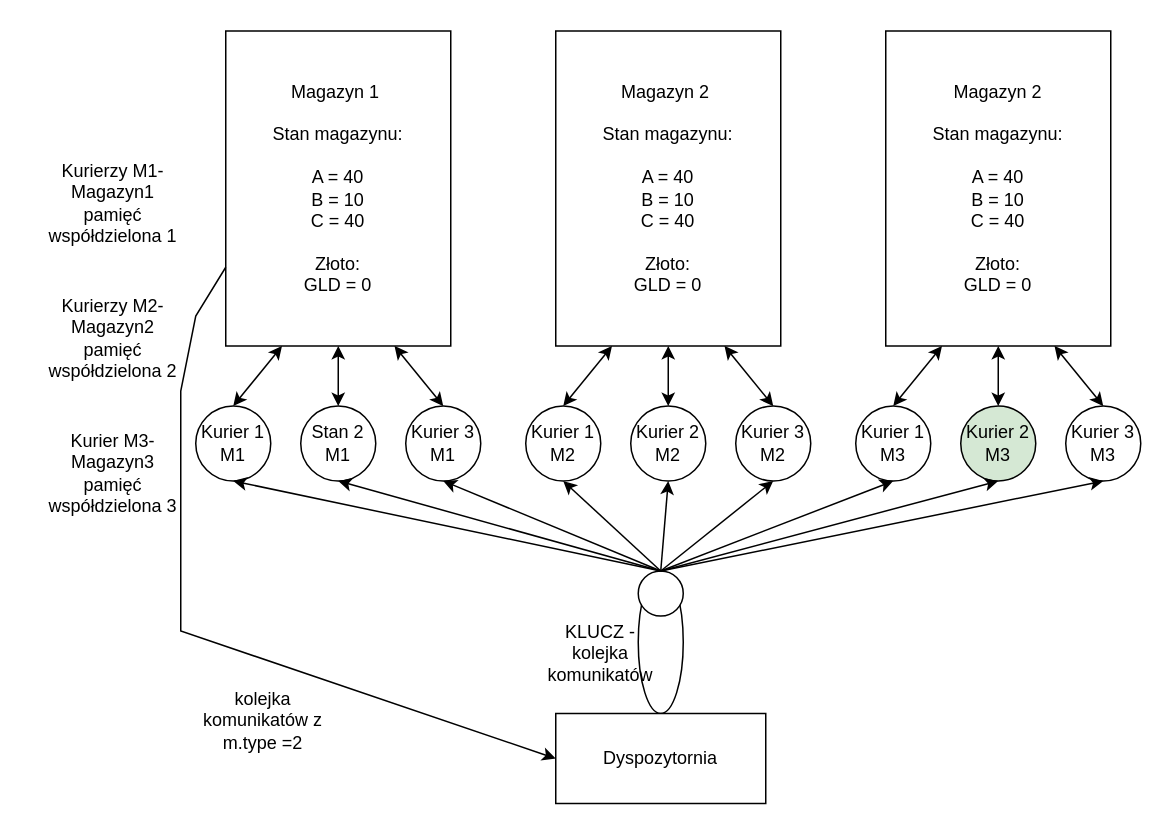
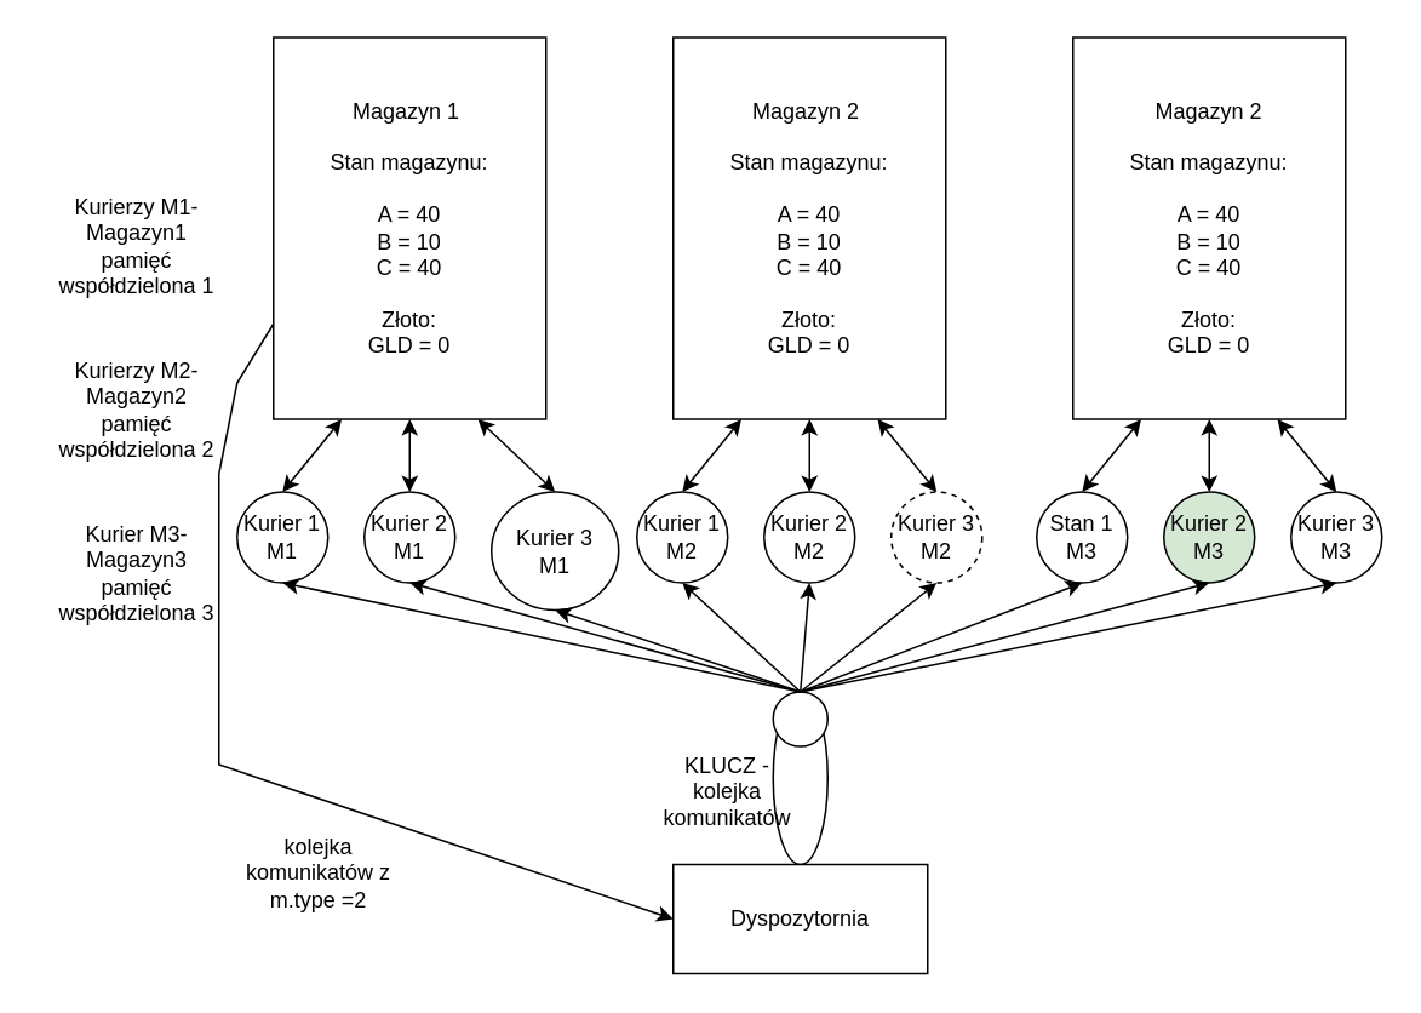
  <mxCell id="0" />
  <mxCell id="1" parent="0" />
  <mxCell id="2" value="" style="ellipse;whiteSpace=wrap;html=1;" vertex="1" parent="1"><mxGeometry x="425" y="380" width="30" height="95" as="geometry" /></mxCell>
  <mxCell id="3" value="Magazyn 1&amp;nbsp;&lt;br&gt;&lt;br&gt;Stan magazynu:&lt;br&gt;&lt;br&gt;A = 40&lt;br&gt;B = 10&lt;br&gt;C = 40&lt;br&gt;&lt;br&gt;Złoto:&lt;br&gt;GLD = 0" style="rounded=0;whiteSpace=wrap;html=1;" vertex="1" parent="1"><mxGeometry x="150" y="20" width="150" height="210" as="geometry" /></mxCell>
  <mxCell id="4" value="Magazyn 2&amp;nbsp;&lt;br&gt;&lt;br&gt;Stan magazynu:&lt;br&gt;&lt;br&gt;A = 40&lt;br&gt;B = 10&lt;br&gt;C = 40&lt;br&gt;&lt;br&gt;Złoto:&lt;br&gt;GLD = 0" style="rounded=0;whiteSpace=wrap;html=1;" vertex="1" parent="1"><mxGeometry x="370" y="20" width="150" height="210" as="geometry" /></mxCell>
  <mxCell id="5" value="Magazyn 2&lt;br&gt;&lt;br&gt;Stan magazynu:&lt;br&gt;&lt;br&gt;A = 40&lt;br&gt;B = 10&lt;br&gt;C = 40&lt;br&gt;&lt;br&gt;Złoto:&lt;br&gt;GLD = 0" style="rounded=0;whiteSpace=wrap;html=1;" vertex="1" parent="1"><mxGeometry x="590" y="20" width="150" height="210" as="geometry" /></mxCell>
  <mxCell id="6" value="Kurier 1&lt;br&gt;M1" style="ellipse;whiteSpace=wrap;html=1;aspect=fixed;" vertex="1" parent="1"><mxGeometry x="130" y="270" width="50" height="50" as="geometry" /></mxCell>
- <mxCell id="7" value="Stan 2&lt;br&gt;M1" style="ellipse;whiteSpace=wrap;html=1;aspect=fixed;" vertex="1" parent="1"><mxGeometry x="200" y="270" width="50" height="50" as="geometry" /></mxCell>
- <mxCell id="8" value="Kurier 3&lt;br&gt;M1" style="ellipse;whiteSpace=wrap;html=1;aspect=fixed;" vertex="1" parent="1"><mxGeometry x="270" y="270" width="50" height="50" as="geometry" /></mxCell>
+ <mxCell id="7" value="Kurier 2&lt;br&gt;M1" style="ellipse;whiteSpace=wrap;html=1;aspect=fixed;" vertex="1" parent="1"><mxGeometry x="200" y="270" width="50" height="50" as="geometry" /></mxCell>
+ <mxCell id="8" value="Kurier 3&lt;br&gt;M1" style="ellipse;whiteSpace=wrap;html=1;aspect=fixed;" vertex="1" parent="1"><mxGeometry x="270" y="270" width="70" height="65" as="geometry" /></mxCell>
  <mxCell id="9" value="Kurier 1&lt;br&gt;M2" style="ellipse;whiteSpace=wrap;html=1;aspect=fixed;" vertex="1" parent="1"><mxGeometry x="350" y="270" width="50" height="50" as="geometry" /></mxCell>
  <mxCell id="10" value="Kurier 2&lt;br&gt;M2" style="ellipse;whiteSpace=wrap;html=1;aspect=fixed;" vertex="1" parent="1"><mxGeometry x="420" y="270" width="50" height="50" as="geometry" /></mxCell>
- <mxCell id="11" value="Kurier 3&lt;br&gt;M2" style="ellipse;whiteSpace=wrap;html=1;aspect=fixed;" vertex="1" parent="1"><mxGeometry x="490" y="270" width="50" height="50" as="geometry" /></mxCell>
- <mxCell id="12" value="Kurier 1&lt;br&gt;M3" style="ellipse;whiteSpace=wrap;html=1;aspect=fixed;" vertex="1" parent="1"><mxGeometry x="570" y="270" width="50" height="50" as="geometry" /></mxCell>
+ <mxCell id="11" value="Kurier 3&lt;br&gt;M2" style="ellipse;whiteSpace=wrap;html=1;aspect=fixed;dashed=1;" vertex="1" parent="1"><mxGeometry x="490" y="270" width="50" height="50" as="geometry" /></mxCell>
+ <mxCell id="12" value="Stan 1&lt;br&gt;M3" style="ellipse;whiteSpace=wrap;html=1;aspect=fixed;" vertex="1" parent="1"><mxGeometry x="570" y="270" width="50" height="50" as="geometry" /></mxCell>
  <mxCell id="13" value="Kurier 2&lt;br&gt;M3" style="ellipse;whiteSpace=wrap;html=1;aspect=fixed;fillColor=#d5e8d4;" vertex="1" parent="1"><mxGeometry x="640" y="270" width="50" height="50" as="geometry" /></mxCell>
  <mxCell id="14" value="Kurier 3&lt;br&gt;M3" style="ellipse;whiteSpace=wrap;html=1;aspect=fixed;" vertex="1" parent="1"><mxGeometry x="710" y="270" width="50" height="50" as="geometry" /></mxCell>
  <mxCell id="15" value="Dyspozytornia" style="rounded=0;whiteSpace=wrap;html=1;" vertex="1" parent="1"><mxGeometry x="370" y="475" width="140" height="60" as="geometry" /></mxCell>
  <mxCell id="16" value="" style="ellipse;whiteSpace=wrap;html=1;aspect=fixed;" vertex="1" parent="1"><mxGeometry x="425" y="380" width="30" height="30" as="geometry" /></mxCell>
  <mxCell id="17" value="" style="endArrow=classic;html=1;rounded=0;entryX=0.5;entryY=1;entryDx=0;entryDy=0;exitX=0.5;exitY=0;exitDx=0;exitDy=0;" edge="1" parent="1" source="16" target="14"><mxGeometry width="50" height="50" relative="1" as="geometry"><mxPoint x="430" y="330" as="sourcePoint" /><mxPoint x="480" y="280" as="targetPoint" /><Array as="points" /></mxGeometry></mxCell>
  <mxCell id="18" value="" style="endArrow=classic;html=1;rounded=0;entryX=0.5;entryY=1;entryDx=0;entryDy=0;" edge="1" parent="1" target="13"><mxGeometry width="50" height="50" relative="1" as="geometry"><mxPoint x="440" y="380" as="sourcePoint" /><mxPoint x="745" y="330" as="targetPoint" /><Array as="points" /></mxGeometry></mxCell>
  <mxCell id="19" value="" style="endArrow=classic;html=1;rounded=0;entryX=0.5;entryY=1;entryDx=0;entryDy=0;" edge="1" parent="1" target="12"><mxGeometry width="50" height="50" relative="1" as="geometry"><mxPoint x="440" y="380" as="sourcePoint" /><mxPoint x="675" y="330" as="targetPoint" /><Array as="points" /></mxGeometry></mxCell>
  <mxCell id="20" value="" style="endArrow=classic;html=1;rounded=0;entryX=0.5;entryY=1;entryDx=0;entryDy=0;exitX=0.5;exitY=0;exitDx=0;exitDy=0;" edge="1" parent="1" source="16" target="11"><mxGeometry width="50" height="50" relative="1" as="geometry"><mxPoint x="460" y="400" as="sourcePoint" /><mxPoint x="685" y="340" as="targetPoint" /><Array as="points" /></mxGeometry></mxCell>
  <mxCell id="21" value="" style="endArrow=classic;html=1;rounded=0;entryX=0.5;entryY=1;entryDx=0;entryDy=0;exitX=0.5;exitY=0;exitDx=0;exitDy=0;" edge="1" parent="1" source="16" target="10"><mxGeometry width="50" height="50" relative="1" as="geometry"><mxPoint x="470" y="410" as="sourcePoint" /><mxPoint x="695" y="350" as="targetPoint" /><Array as="points" /></mxGeometry></mxCell>
  <mxCell id="22" value="" style="endArrow=classic;html=1;rounded=0;entryX=0.5;entryY=1;entryDx=0;entryDy=0;exitX=0.5;exitY=0;exitDx=0;exitDy=0;" edge="1" parent="1" source="16" target="9"><mxGeometry width="50" height="50" relative="1" as="geometry"><mxPoint x="480" y="420" as="sourcePoint" /><mxPoint x="705" y="360" as="targetPoint" /><Array as="points" /></mxGeometry></mxCell>
  <mxCell id="23" value="" style="endArrow=classic;html=1;rounded=0;entryX=0.5;entryY=1;entryDx=0;entryDy=0;exitX=0.5;exitY=0;exitDx=0;exitDy=0;" edge="1" parent="1" source="16" target="8"><mxGeometry width="50" height="50" relative="1" as="geometry"><mxPoint x="490" y="430" as="sourcePoint" /><mxPoint x="715" y="370" as="targetPoint" /><Array as="points" /></mxGeometry></mxCell>
  <mxCell id="24" value="" style="endArrow=classic;html=1;rounded=0;entryX=0.5;entryY=1;entryDx=0;entryDy=0;" edge="1" parent="1" target="7"><mxGeometry width="50" height="50" relative="1" as="geometry"><mxPoint x="440" y="380" as="sourcePoint" /><mxPoint x="725" y="380" as="targetPoint" /><Array as="points" /></mxGeometry></mxCell>
  <mxCell id="25" value="" style="endArrow=classic;html=1;rounded=0;entryX=0.5;entryY=1;entryDx=0;entryDy=0;exitX=0.5;exitY=0;exitDx=0;exitDy=0;" edge="1" parent="1" source="16" target="6"><mxGeometry width="50" height="50" relative="1" as="geometry"><mxPoint x="510" y="450" as="sourcePoint" /><mxPoint x="735" y="390" as="targetPoint" /><Array as="points" /></mxGeometry></mxCell>
  <mxCell id="26" value="" style="endArrow=classic;startArrow=classic;html=1;rounded=0;exitX=0.5;exitY=0;exitDx=0;exitDy=0;entryX=0.5;entryY=1;entryDx=0;entryDy=0;" edge="1" parent="1" source="10" target="4"><mxGeometry width="50" height="50" relative="1" as="geometry"><mxPoint x="430" y="330" as="sourcePoint" /><mxPoint x="480" y="280" as="targetPoint" /></mxGeometry></mxCell>
  <mxCell id="27" value="" style="endArrow=classic;startArrow=classic;html=1;rounded=0;exitX=0.5;exitY=0;exitDx=0;exitDy=0;entryX=0.75;entryY=1;entryDx=0;entryDy=0;" edge="1" parent="1" source="11" target="4"><mxGeometry width="50" height="50" relative="1" as="geometry"><mxPoint x="455" y="280" as="sourcePoint" /><mxPoint x="455" y="240" as="targetPoint" /></mxGeometry></mxCell>
  <mxCell id="28" value="" style="endArrow=classic;startArrow=classic;html=1;rounded=0;exitX=0.5;exitY=0;exitDx=0;exitDy=0;entryX=0.25;entryY=1;entryDx=0;entryDy=0;" edge="1" parent="1" source="9" target="4"><mxGeometry width="50" height="50" relative="1" as="geometry"><mxPoint x="465" y="290" as="sourcePoint" /><mxPoint x="465" y="250" as="targetPoint" /></mxGeometry></mxCell>
  <mxCell id="29" value="" style="endArrow=classic;startArrow=classic;html=1;rounded=0;exitX=0.5;exitY=0;exitDx=0;exitDy=0;entryX=0.25;entryY=1;entryDx=0;entryDy=0;" edge="1" parent="1" source="12" target="5"><mxGeometry width="50" height="50" relative="1" as="geometry"><mxPoint x="475" y="300" as="sourcePoint" /><mxPoint x="475" y="260" as="targetPoint" /></mxGeometry></mxCell>
  <mxCell id="30" value="" style="endArrow=classic;startArrow=classic;html=1;rounded=0;exitX=0.5;exitY=0;exitDx=0;exitDy=0;entryX=0.5;entryY=1;entryDx=0;entryDy=0;" edge="1" parent="1" source="13" target="5"><mxGeometry width="50" height="50" relative="1" as="geometry"><mxPoint x="485" y="310" as="sourcePoint" /><mxPoint x="485" y="270" as="targetPoint" /></mxGeometry></mxCell>
  <mxCell id="31" value="" style="endArrow=classic;startArrow=classic;html=1;rounded=0;exitX=0.5;exitY=0;exitDx=0;exitDy=0;entryX=0.75;entryY=1;entryDx=0;entryDy=0;" edge="1" parent="1" source="14" target="5"><mxGeometry width="50" height="50" relative="1" as="geometry"><mxPoint x="495" y="320" as="sourcePoint" /><mxPoint x="495" y="280" as="targetPoint" /></mxGeometry></mxCell>
  <mxCell id="32" value="" style="endArrow=classic;startArrow=classic;html=1;rounded=0;exitX=0.5;exitY=0;exitDx=0;exitDy=0;entryX=0.75;entryY=1;entryDx=0;entryDy=0;" edge="1" parent="1" source="8" target="3"><mxGeometry width="50" height="50" relative="1" as="geometry"><mxPoint x="505" y="330" as="sourcePoint" /><mxPoint x="505" y="290" as="targetPoint" /></mxGeometry></mxCell>
  <mxCell id="33" value="" style="endArrow=classic;startArrow=classic;html=1;rounded=0;exitX=0.5;exitY=0;exitDx=0;exitDy=0;entryX=0.5;entryY=1;entryDx=0;entryDy=0;" edge="1" parent="1" source="7" target="3"><mxGeometry width="50" height="50" relative="1" as="geometry"><mxPoint x="515" y="340" as="sourcePoint" /><mxPoint x="515" y="300" as="targetPoint" /></mxGeometry></mxCell>
  <mxCell id="34" value="" style="endArrow=classic;startArrow=classic;html=1;rounded=0;exitX=0.5;exitY=0;exitDx=0;exitDy=0;entryX=0.25;entryY=1;entryDx=0;entryDy=0;" edge="1" parent="1" source="6" target="3"><mxGeometry width="50" height="50" relative="1" as="geometry"><mxPoint x="525" y="350" as="sourcePoint" /><mxPoint x="525" y="310" as="targetPoint" /></mxGeometry></mxCell>
  <mxCell id="35" value="Kurierzy M1- Magazyn1&lt;br&gt;pamięć współdzielona 1" style="text;html=1;strokeColor=none;fillColor=none;align=center;verticalAlign=middle;whiteSpace=wrap;rounded=0;" vertex="1" parent="1"><mxGeometry y="90" width="110" height="90" as="geometry" x="20" /></mxCell>
  <mxCell id="36" value="KLUCZ - kolejka komunikatów" style="text;html=1;strokeColor=none;fillColor=none;align=center;verticalAlign=middle;whiteSpace=wrap;rounded=0;" vertex="1" parent="1"><mxGeometry x="370" y="420" width="60" height="30" as="geometry" /></mxCell>
  <mxCell id="37" value="Kurierzy M2- Magazyn2&lt;br&gt;pamięć współdzielona 2" style="text;html=1;strokeColor=none;fillColor=none;align=center;verticalAlign=middle;whiteSpace=wrap;rounded=0;" vertex="1" parent="1"><mxGeometry y="180" width="110" height="90" as="geometry" x="20" /></mxCell>
  <mxCell id="38" value="Kurier M3- Magazyn3&lt;br&gt;pamięć współdzielona 3" style="text;html=1;strokeColor=none;fillColor=none;align=center;verticalAlign=middle;whiteSpace=wrap;rounded=0;" vertex="1" parent="1"><mxGeometry y="270" width="110" height="90" as="geometry" x="20" /></mxCell>
  <mxCell id="39" value="" style="endArrow=classic;html=1;rounded=0;entryX=0;entryY=0.5;entryDx=0;entryDy=0;exitX=0;exitY=0.75;exitDx=0;exitDy=0;" edge="1" parent="1" source="3" target="15"><mxGeometry width="50" height="50" relative="1" as="geometry"><mxPoint x="180" y="450" as="sourcePoint" /><mxPoint x="230" y="400" as="targetPoint" /><Array as="points"><mxPoint x="130" y="210" /><mxPoint x="120" y="260" /><mxPoint x="120" y="420" /></Array></mxGeometry></mxCell>
  <mxCell id="40" value="kolejka komunikatów z m.type =2" style="text;html=1;strokeColor=none;fillColor=none;align=center;verticalAlign=middle;whiteSpace=wrap;rounded=0;" vertex="1" parent="1"><mxGeometry x="130" y="460" width="90" height="40" as="geometry" /></mxCell>
